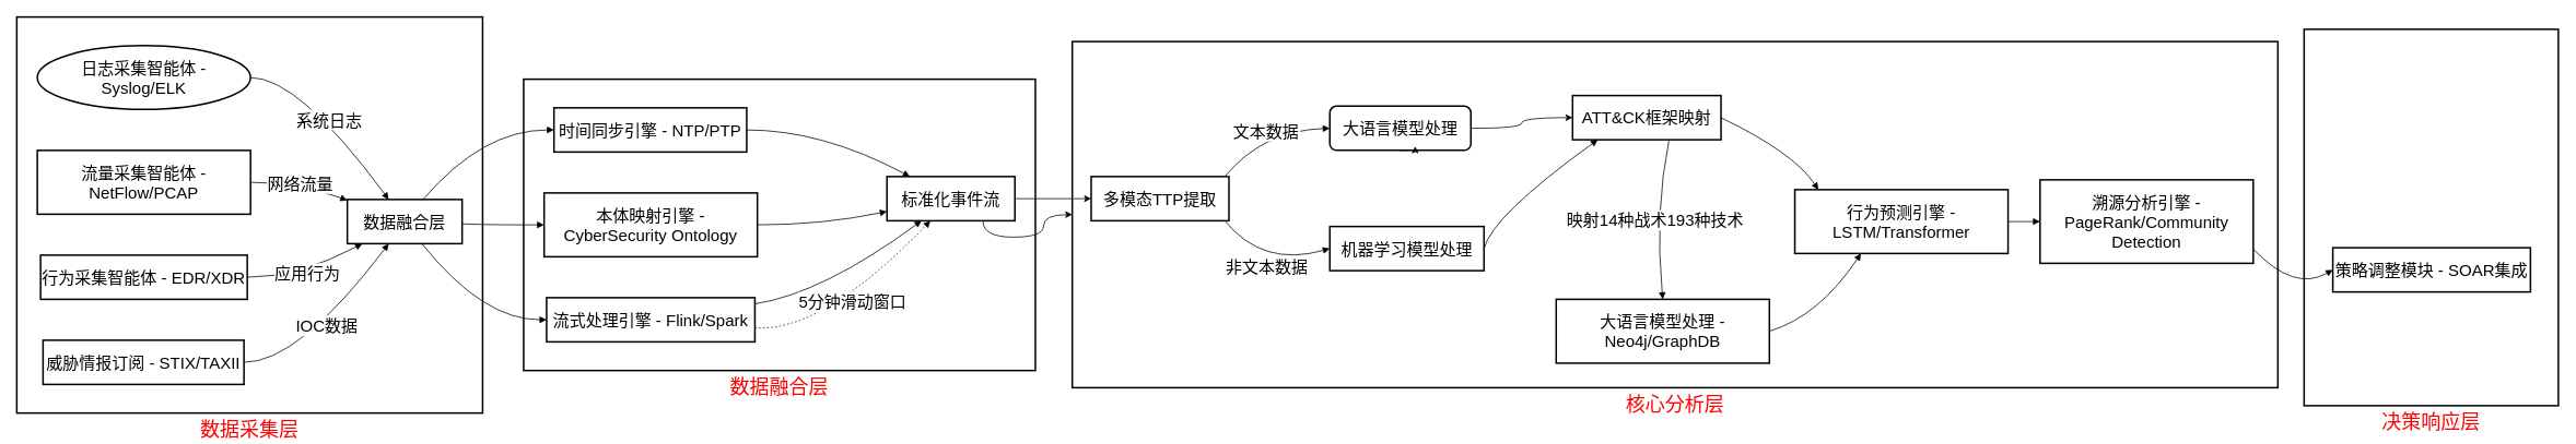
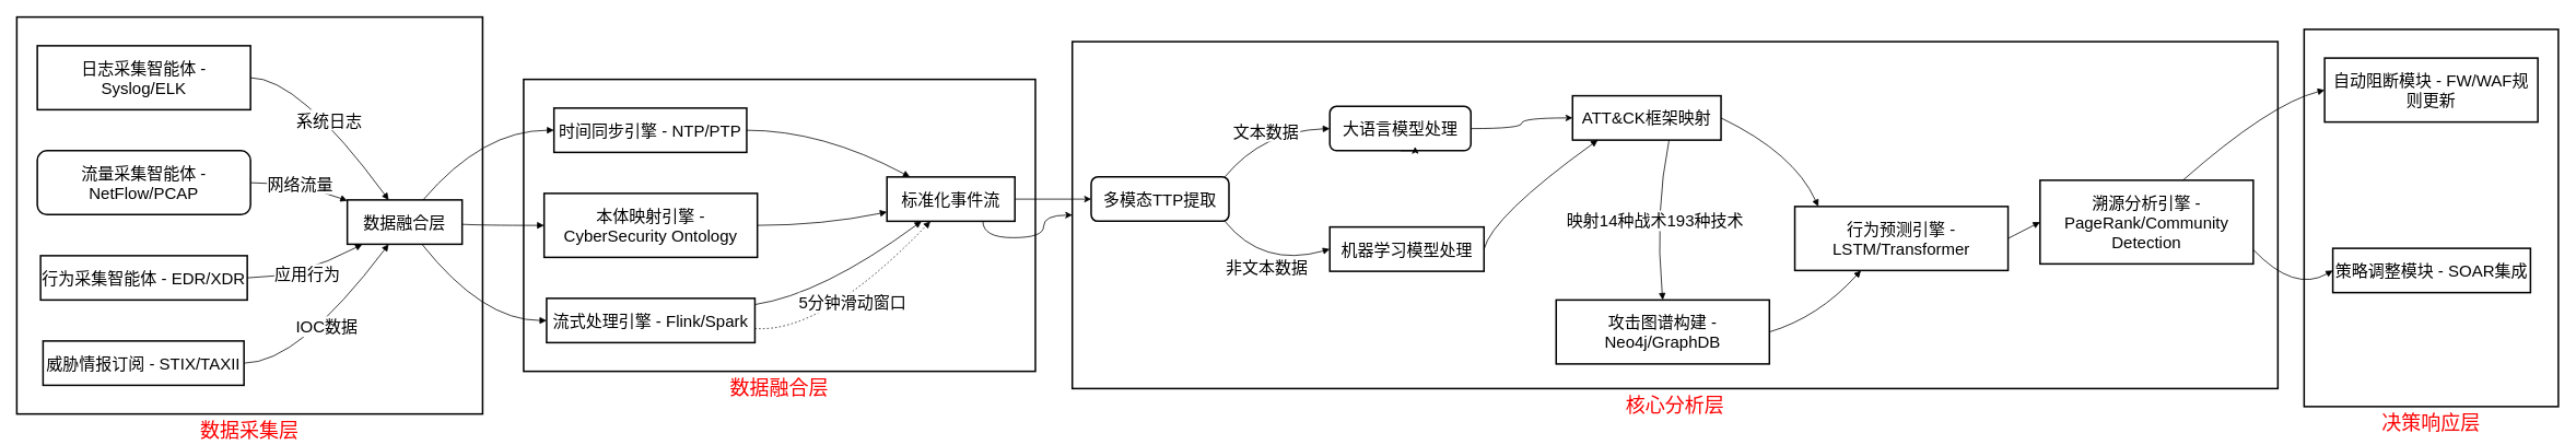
  <mxCell id="0" />
  <mxCell id="1" parent="0" />
  <mxCell id="2" value="决策响应层" style="whiteSpace=wrap;strokeWidth=2;fontSize=24;labelPosition=center;verticalLabelPosition=bottom;align=center;verticalAlign=top;fontColor=#FF0000;" vertex="1" parent="1"><mxGeometry x="2809" y="35" width="310" height="460" as="geometry" /></mxCell>
  <mxCell id="3" value="核心分析层" style="whiteSpace=wrap;strokeWidth=2;fontSize=24;labelPosition=center;verticalLabelPosition=bottom;align=center;verticalAlign=top;fontColor=#FF0000;" vertex="1" parent="1"><mxGeometry x="1307" y="50" width="1470" height="423" as="geometry" /></mxCell>
  <mxCell id="4" value="数据融合层" style="whiteSpace=wrap;strokeWidth=2;fontSize=24;fontColor=#FF0000;labelPosition=center;verticalLabelPosition=bottom;align=center;verticalAlign=top;" vertex="1" parent="1"><mxGeometry x="638" y="96" width="624" height="356" as="geometry" /></mxCell>
  <mxCell id="5" value="数据采集层" style="whiteSpace=wrap;strokeWidth=2;fontSize=24;labelPosition=center;verticalLabelPosition=bottom;align=center;verticalAlign=top;fontColor=#FF0000;" vertex="1" parent="1"><mxGeometry x="20" y="20" width="568" height="484" as="geometry" /></mxCell>
- <mxCell id="6" value="日志采集智能体 - Syslog/ELK" style="ellipse;whiteSpace=wrap;strokeWidth=2;fontSize=20;" vertex="1" parent="1"><mxGeometry x="45" y="55" width="260" height="78" as="geometry" /></mxCell>
+ <mxCell id="6" value="日志采集智能体 - Syslog/ELK" style="whiteSpace=wrap;strokeWidth=2;fontSize=20;" vertex="1" parent="1"><mxGeometry x="45" y="55" width="260" height="78" as="geometry" /></mxCell>
  <mxCell id="7" value="数据融合层" style="whiteSpace=wrap;strokeWidth=2;fontSize=20;" vertex="1" parent="1"><mxGeometry x="423" y="243" width="140" height="54" as="geometry" /></mxCell>
- <mxCell id="8" value="流量采集智能体 - NetFlow/PCAP" style="whiteSpace=wrap;strokeWidth=2;fontSize=20;" vertex="1" parent="1"><mxGeometry x="45" y="183" width="260" height="78" as="geometry" /></mxCell>
+ <mxCell id="8" value="流量采集智能体 - NetFlow/PCAP" style="whiteSpace=wrap;strokeWidth=2;fontSize=20;rounded=1;" vertex="1" parent="1"><mxGeometry x="45" y="183" width="260" height="78" as="geometry" /></mxCell>
  <mxCell id="9" value="行为采集智能体 - EDR/XDR" style="whiteSpace=wrap;strokeWidth=2;fontSize=20;" vertex="1" parent="1"><mxGeometry x="49" y="311" width="252" height="54" as="geometry" /></mxCell>
  <mxCell id="10" value="威胁情报订阅 - STIX/TAXII" style="whiteSpace=wrap;strokeWidth=2;fontSize=20;" vertex="1" parent="1"><mxGeometry x="52" y="415" width="245" height="54" as="geometry" /></mxCell>
  <mxCell id="11" value="时间同步引擎 - NTP/PTP" style="whiteSpace=wrap;strokeWidth=2;fontSize=20;" vertex="1" parent="1"><mxGeometry x="675" y="131" width="235" height="54" as="geometry" /></mxCell>
  <mxCell id="12" value="本体映射引擎 - CyberSecurity Ontology" style="whiteSpace=wrap;strokeWidth=2;fontSize=20;" vertex="1" parent="1"><mxGeometry x="663" y="235" width="260" height="78" as="geometry" /></mxCell>
  <mxCell id="13" value="流式处理引擎 - Flink/Spark" style="whiteSpace=wrap;strokeWidth=2;fontSize=20;" vertex="1" parent="1"><mxGeometry x="666" y="363" width="254" height="54" as="geometry" /></mxCell>
  <mxCell id="14" style="edgeStyle=orthogonalEdgeStyle;rounded=0;orthogonalLoop=1;jettySize=auto;html=1;exitX=0.75;exitY=1;exitDx=0;exitDy=0;curved=1;" edge="1" parent="1" source="16" target="3"><mxGeometry relative="1" as="geometry" /></mxCell>
  <mxCell id="15" value="" style="edgeStyle=orthogonalEdgeStyle;rounded=0;orthogonalLoop=1;jettySize=auto;html=1;" edge="1" parent="1" source="16" target="17"><mxGeometry relative="1" as="geometry" /></mxCell>
  <mxCell id="16" value="标准化事件流" style="whiteSpace=wrap;strokeWidth=2;fontSize=20;" vertex="1" parent="1"><mxGeometry x="1081" y="215" width="156" height="54" as="geometry" /></mxCell>
- <mxCell id="17" value="多模态TTP提取" style="whiteSpace=wrap;strokeWidth=2;fontSize=20;" vertex="1" parent="1"><mxGeometry x="1330" y="215" width="168" height="54" as="geometry" /></mxCell>
+ <mxCell id="17" value="多模态TTP提取" style="whiteSpace=wrap;strokeWidth=2;fontSize=20;rounded=1;" vertex="1" parent="1"><mxGeometry x="1330" y="215" width="168" height="54" as="geometry" /></mxCell>
  <mxCell id="18" style="edgeStyle=orthogonalEdgeStyle;rounded=0;orthogonalLoop=1;jettySize=auto;html=1;exitX=1;exitY=0.5;exitDx=0;exitDy=0;curved=1;" edge="1" parent="1" source="19" target="21"><mxGeometry relative="1" as="geometry" /></mxCell>
  <mxCell id="19" value="大语言模型处理" style="whiteSpace=wrap;strokeWidth=2;fontSize=20;rounded=1;" vertex="1" parent="1"><mxGeometry x="1621" y="129" width="172" height="54" as="geometry" /></mxCell>
  <mxCell id="20" value="机器学习模型处理" style="whiteSpace=wrap;strokeWidth=2;fontSize=20;" vertex="1" parent="1"><mxGeometry x="1621" y="276" width="188" height="54" as="geometry" /></mxCell>
  <mxCell id="21" value="ATT&amp;CK框架映射" style="whiteSpace=wrap;strokeWidth=2;fontSize=20;" vertex="1" parent="1"><mxGeometry x="1917" y="116" width="181" height="54" as="geometry" /></mxCell>
- <mxCell id="22" value="大语言模型处理 - Neo4j/GraphDB" style="whiteSpace=wrap;strokeWidth=2;fontSize=20;" vertex="1" parent="1"><mxGeometry x="1897" y="365" width="260" height="78" as="geometry" /></mxCell>
- <mxCell id="23" value="行为预测引擎 - LSTM/Transformer" style="whiteSpace=wrap;strokeWidth=2;fontSize=20;" vertex="1" parent="1"><mxGeometry x="2188" y="231" width="260" height="78" as="geometry" /></mxCell>
+ <mxCell id="22" value="攻击图谱构建 - Neo4j/GraphDB" style="whiteSpace=wrap;strokeWidth=2;fontSize=20;" vertex="1" parent="1"><mxGeometry x="1897" y="365" width="260" height="78" as="geometry" /></mxCell>
+ <mxCell id="23" value="行为预测引擎 - LSTM/Transformer" style="whiteSpace=wrap;strokeWidth=2;fontSize=20;" vertex="1" parent="1"><mxGeometry x="2188" y="251" width="260" height="78" as="geometry" /></mxCell>
  <mxCell id="24" value="溯源分析引擎 - PageRank/Community Detection" style="whiteSpace=wrap;strokeWidth=2;fontSize=20;" vertex="1" parent="1"><mxGeometry x="2487" y="219" width="260" height="102" as="geometry" /></mxCell>
+ <mxCell id="25" value="自动阻断模块 - FW/WAF规则更新" style="whiteSpace=wrap;strokeWidth=2;fontSize=20;" vertex="1" parent="1"><mxGeometry x="2834" y="70" width="260" height="78" as="geometry" /></mxCell>
  <mxCell id="26" value="策略调整模块 - SOAR集成" style="whiteSpace=wrap;strokeWidth=2;fontSize=20;" vertex="1" parent="1"><mxGeometry x="2844" y="302" width="241" height="54" as="geometry" /></mxCell>
  <mxCell id="27" value="系统日志" style="curved=1;startArrow=none;endArrow=block;exitX=1;exitY=0.5;entryX=0.36;entryY=0;rounded=0;fontSize=20;" edge="1" parent="1" source="6" target="7"><mxGeometry relative="1" as="geometry"><Array as="points"><mxPoint x="364" y="94" /></Array></mxGeometry></mxCell>
  <mxCell id="28" value="网络流量" style="curved=1;startArrow=none;endArrow=block;exitX=1;exitY=0.5;entryX=0;entryY=0.02;rounded=0;fontSize=20;" edge="1" parent="1" source="8" target="7"><mxGeometry relative="1" as="geometry"><Array as="points"><mxPoint x="364" y="222" /></Array></mxGeometry></mxCell>
  <mxCell id="29" value="应用行为" style="curved=1;startArrow=none;endArrow=block;exitX=1;exitY=0.5;entryX=0.13;entryY=1;rounded=0;fontSize=20;" edge="1" parent="1" source="9" target="7"><mxGeometry relative="1" as="geometry"><Array as="points"><mxPoint x="364" y="338" /></Array></mxGeometry></mxCell>
  <mxCell id="30" value="IOC数据" style="curved=1;startArrow=none;endArrow=block;exitX=1;exitY=0.5;entryX=0.36;entryY=1;rounded=0;fontSize=20;" edge="1" parent="1" source="10" target="7"><mxGeometry relative="1" as="geometry"><Array as="points"><mxPoint x="364" y="442" /></Array></mxGeometry></mxCell>
  <mxCell id="31" value="" style="curved=1;startArrow=none;endArrow=block;exitX=0.66;exitY=0;entryX=0;entryY=0.5;rounded=0;fontSize=20;" edge="1" parent="1" source="7" target="11"><mxGeometry relative="1" as="geometry"><Array as="points"><mxPoint x="588" y="158" /></Array></mxGeometry></mxCell>
  <mxCell id="32" value="" style="curved=1;startArrow=none;endArrow=block;exitX=1;exitY=0.55;entryX=0;entryY=0.5;rounded=0;fontSize=20;" edge="1" parent="1" source="7" target="12"><mxGeometry relative="1" as="geometry"><Array as="points"><mxPoint x="588" y="274" /></Array></mxGeometry></mxCell>
  <mxCell id="33" value="" style="curved=1;startArrow=none;endArrow=block;exitX=0.65;exitY=1;entryX=0;entryY=0.5;rounded=0;fontSize=20;" edge="1" parent="1" source="7" target="13"><mxGeometry relative="1" as="geometry"><Array as="points"><mxPoint x="588" y="390" /></Array></mxGeometry></mxCell>
  <mxCell id="34" value="" style="curved=1;startArrow=none;endArrow=block;exitX=1;exitY=0.5;entryX=0.18;entryY=0;rounded=0;fontSize=20;" edge="1" parent="1" source="11" target="16"><mxGeometry relative="1" as="geometry"><Array as="points"><mxPoint x="1002" y="158" /></Array></mxGeometry></mxCell>
  <mxCell id="35" value="" style="curved=1;startArrow=none;endArrow=block;exitX=1;exitY=0.5;entryX=0;entryY=0.79;rounded=0;fontSize=20;" edge="1" parent="1" source="12" target="16"><mxGeometry relative="1" as="geometry"><Array as="points"><mxPoint x="1002" y="274" /></Array></mxGeometry></mxCell>
  <mxCell id="36" value="" style="curved=1;startArrow=none;endArrow=block;exitX=1;exitY=0.14;entryX=0.27;entryY=1;rounded=0;fontSize=20;" edge="1" parent="1" source="13" target="16"><mxGeometry relative="1" as="geometry"><Array as="points"><mxPoint x="1002" y="358" /></Array></mxGeometry></mxCell>
  <mxCell id="37" value="文本数据" style="curved=1;startArrow=none;endArrow=block;exitX=0.97;exitY=0;entryX=0;entryY=0.5;rounded=0;fontSize=20;" edge="1" parent="1" source="17" target="19"><mxGeometry relative="1" as="geometry"><Array as="points"><mxPoint x="1539" y="159" /></Array></mxGeometry></mxCell>
  <mxCell id="38" value="非文本数据" style="curved=1;startArrow=none;endArrow=block;exitX=0.97;exitY=1;entryX=0;entryY=0.5;rounded=0;fontSize=20;" edge="1" parent="1" source="17" target="20"><mxGeometry relative="1" as="geometry"><Array as="points"><mxPoint x="1539" y="326" /></Array></mxGeometry></mxCell>
  <mxCell id="39" value="" style="curved=1;startArrow=none;endArrow=block;exitX=1;exitY=0.5;entryX=0.17;entryY=1;rounded=0;fontSize=20;" edge="1" parent="1" source="20" target="21"><mxGeometry relative="1" as="geometry"><Array as="points"><mxPoint x="1819" y="263" /></Array></mxGeometry></mxCell>
  <mxCell id="40" value="" style="curved=1;startArrow=none;endArrow=block;exitX=1;exitY=0.5;entryX=0.11;entryY=0;rounded=0;fontSize=20;" edge="1" parent="1" source="21" target="23"><mxGeometry relative="1" as="geometry"><Array as="points"><mxPoint x="2187" y="186" /></Array></mxGeometry></mxCell>
  <mxCell id="41" value="" style="curved=1;startArrow=none;endArrow=block;exitX=1;exitY=0.5;entryX=0.31;entryY=1;rounded=0;fontSize=20;" edge="1" parent="1" source="22" target="23"><mxGeometry relative="1" as="geometry"><Array as="points"><mxPoint x="2217" y="386" /></Array></mxGeometry></mxCell>
  <mxCell id="42" value="" style="curved=1;startArrow=none;endArrow=block;exitX=1;exitY=0.5;entryX=0;entryY=0.5;rounded=0;fontSize=20;" edge="1" parent="1" source="23" target="24"><mxGeometry relative="1" as="geometry"><Array as="points" /></mxGeometry></mxCell>
+ <mxCell id="43" value="" style="curved=1;startArrow=none;endArrow=block;exitX=0.67;exitY=0;entryX=0;entryY=0.5;rounded=0;fontSize=20;" edge="1" parent="1" source="24" target="25"><mxGeometry relative="1" as="geometry"><Array as="points"><mxPoint x="2767" y="126" /></Array></mxGeometry></mxCell>
  <mxCell id="44" value="" style="curved=1;startArrow=none;endArrow=block;exitX=1;exitY=0.83;entryX=0;entryY=0.5;rounded=0;fontSize=20;" edge="1" parent="1" source="24" target="26"><mxGeometry relative="1" as="geometry"><Array as="points"><mxPoint x="2797" y="356" /></Array></mxGeometry></mxCell>
  <mxCell id="45" value="5分钟滑动窗口" style="curved=1;dashed=1;dashPattern=2 3;startArrow=none;endArrow=block;exitX=1;exitY=0.68;entryX=0.34;entryY=1;rounded=0;fontSize=20;" edge="1" parent="1" source="13" target="16"><mxGeometry relative="1" as="geometry"><Array as="points"><mxPoint x="1002" y="406" /></Array></mxGeometry></mxCell>
  <mxCell id="46" value="映射14种战术193种技术" style="curved=1;startArrow=none;endArrow=block;exitX=0.65;exitY=1;entryX=0.5;entryY=0;rounded=0;fontSize=20;entryDx=0;entryDy=0;" edge="1" parent="1" source="21" target="22"><mxGeometry relative="1" as="geometry"><Array as="points"><mxPoint x="2017" y="256" /></Array></mxGeometry></mxCell>
  <mxCell id="47" style="edgeStyle=orthogonalEdgeStyle;rounded=0;orthogonalLoop=1;jettySize=auto;html=1;exitX=0.5;exitY=1;exitDx=0;exitDy=0;entryX=0.605;entryY=0.908;entryDx=0;entryDy=0;entryPerimeter=0;" edge="1" parent="1" source="19" target="19"><mxGeometry relative="1" as="geometry" /></mxCell>
